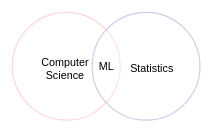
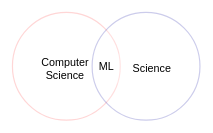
  <mxCell id="0" />
  <mxCell id="1" parent="0" />
  <mxCell id="2" value="" style="ellipse;whiteSpace=wrap;html=1;aspect=fixed;fillColor=default;strokeColor=#FF3333;fontColor=default;strokeWidth=2;opacity=20;" vertex="1" parent="1"><mxGeometry x="20" y="20" width="180" height="180" as="geometry" /></mxCell>
  <mxCell id="3" value="" style="ellipse;whiteSpace=wrap;html=1;aspect=fixed;fillColor=default;strokeColor=#000099;fontColor=default;strokeWidth=2;opacity=20;" vertex="1" parent="1"><mxGeometry x="153" y="20" width="180" height="180" as="geometry" /></mxCell>
- <mxCell id="4" value="&lt;font style=&quot;font-size: 18px&quot;&gt;Statistics&lt;/font&gt;" style="text;html=1;strokeColor=none;fillColor=default;align=center;verticalAlign=middle;whiteSpace=wrap;rounded=0;fontColor=default;opacity=20;" vertex="1" parent="1"><mxGeometry x="188" y="89" width="130" height="50" as="geometry" /></mxCell>
+ <mxCell id="4" value="&lt;font style=&quot;font-size: 18px&quot;&gt;Science&lt;/font&gt;" style="text;html=1;strokeColor=none;fillColor=default;align=center;verticalAlign=middle;whiteSpace=wrap;rounded=0;fontColor=default;opacity=20;" vertex="1" parent="1"><mxGeometry x="188" y="89" width="130" height="50" as="geometry" /></mxCell>
  <mxCell id="5" value="&lt;font style=&quot;font-size: 18px&quot;&gt;Computer Science&lt;/font&gt;" style="text;html=1;strokeColor=none;fillColor=none;align=center;verticalAlign=middle;whiteSpace=wrap;rounded=0;fontColor=default;opacity=20;" vertex="1" parent="1"><mxGeometry x="43" y="90" width="130" height="50" as="geometry" /></mxCell>
  <mxCell id="6" value="ML" style="text;html=1;strokeColor=none;fillColor=none;align=center;verticalAlign=middle;whiteSpace=wrap;rounded=0;fontSize=18;fontColor=default;opacity=20;" vertex="1" parent="1"><mxGeometry x="147" y="96" width="60" height="30" as="geometry" /></mxCell>
